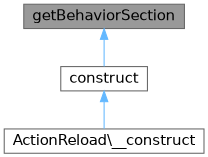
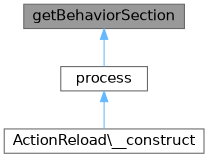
  digraph {
    rankdir=TB
    node [color=grey40 fillcolor=white fontname=Helvetica fontsize=14 shape=box style=filled]
    edge [color=steelblue1 dir=back fontname=Helvetica fontsize=14 labelfontname=Helvetica labelfontsize=14 style=solid]
    n1 [color=gray40 fillcolor=grey60 fontcolor=black height=0.2 label=getBehaviorSection width=0.4]
-   n2 [height=0.2 label=construct width=0.4]
+   n2 [height=0.2 label=process width=0.4]
    n3 [height=0.2 label="ActionReload\\__construct" width=0.4]
    n1 -> n2
    n2 -> n3
  }
